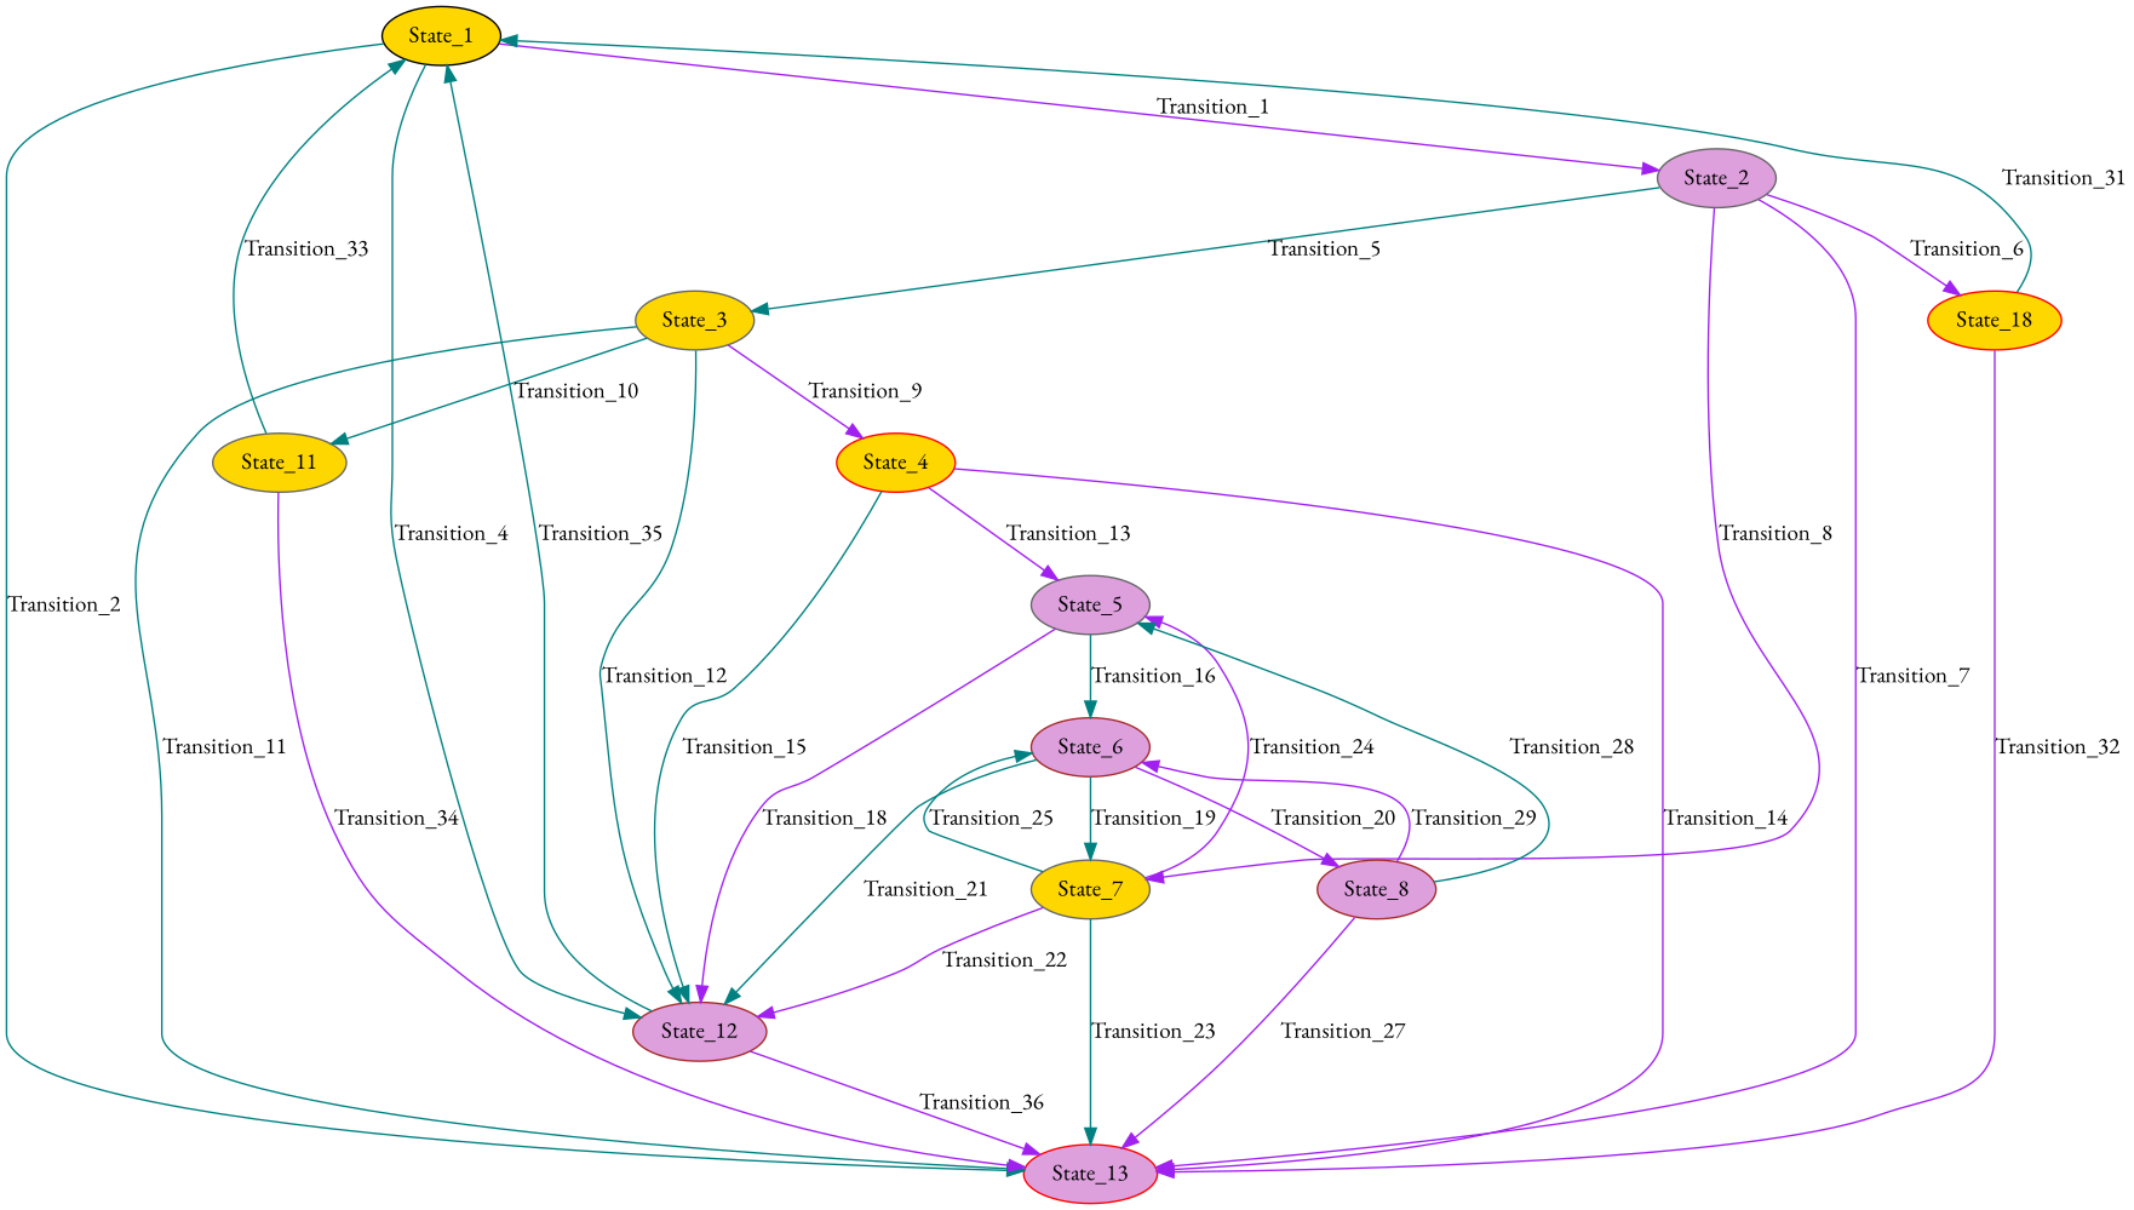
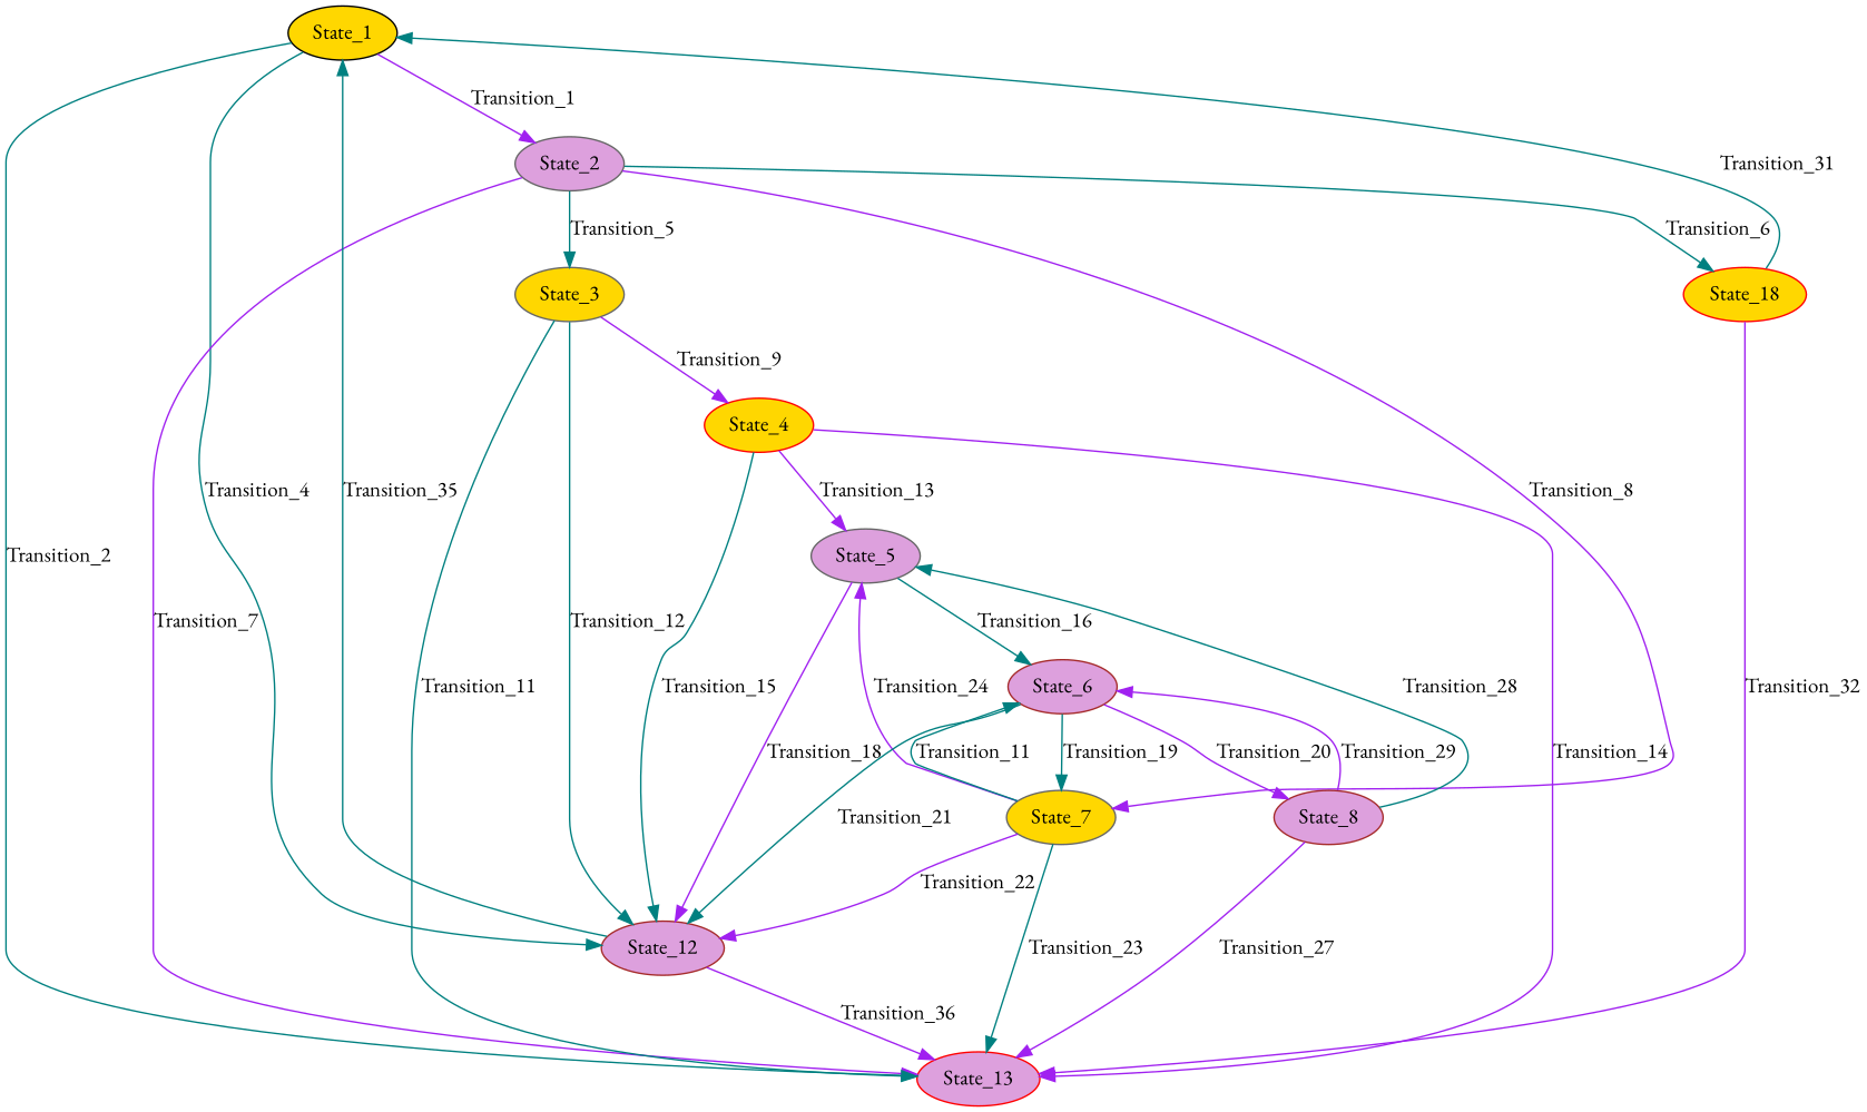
  digraph {
    fontname="EB Garamond"
    node [color=gray40 fillcolor=gold fontname="EB Garamond" style=filled]
    edge [color=teal fontname="EB Garamond"]
    State_1 [color=black]
    State_2 [fillcolor=plum]
    State_13 [color=red fillcolor=plum]
    State_12 [color=brown fillcolor=plum]
    State_3
    n6 [color=red label=State_18]
    State_7
    State_4 [color=red]
-   State_11
    State_5 [fillcolor=plum]
    State_6 [color=brown fillcolor=plum]
    State_8 [color=brown fillcolor=plum]
    State_1 -> State_2 [color=purple label=Transition_1]
    State_1 -> State_13 [label=Transition_2]
    State_1 -> State_12 [label=Transition_4]
    State_2 -> State_13 [color=purple label=Transition_7]
    State_2 -> State_3 [label=Transition_5]
-   State_2 -> n6 [color=purple label=Transition_6]
+   State_2 -> n6 [label=Transition_6]
    State_2 -> State_7 [color=purple label=Transition_8]
    State_12 -> State_1 [label=Transition_35]
    State_12 -> State_13 [color=purple label=Transition_36]
    State_3 -> State_13 [label=Transition_11]
    State_3 -> State_12 [label=Transition_12]
    State_3 -> State_4 [color=purple label=Transition_9]
-   State_3 -> State_11 [label=Transition_10]
    n6 -> State_1 [label=Transition_31]
    n6 -> State_13 [color=purple label=Transition_32]
    State_7 -> State_13 [label=Transition_23]
    State_7 -> State_12 [color=purple label=Transition_22]
    State_7 -> State_5 [color=purple label=Transition_24]
-   State_7 -> State_6 [label=Transition_25]
+   State_7 -> State_6 [label=Transition_11]
    State_4 -> State_13 [color=purple label=Transition_14]
    State_4 -> State_12 [label=Transition_15]
    State_4 -> State_5 [color=purple label=Transition_13]
-   State_11 -> State_1 [label=Transition_33]
-   State_11 -> State_13 [color=purple label=Transition_34]
    State_5 -> State_12 [color=purple label=Transition_18]
    State_5 -> State_6 [label=Transition_16]
    State_6 -> State_12 [label=Transition_21]
    State_6 -> State_7 [label=Transition_19]
    State_6 -> State_8 [color=purple label=Transition_20]
    State_8 -> State_13 [color=purple label=Transition_27]
    State_8 -> State_5 [label=Transition_28]
    State_8 -> State_6 [color=purple label=Transition_29]
  }
